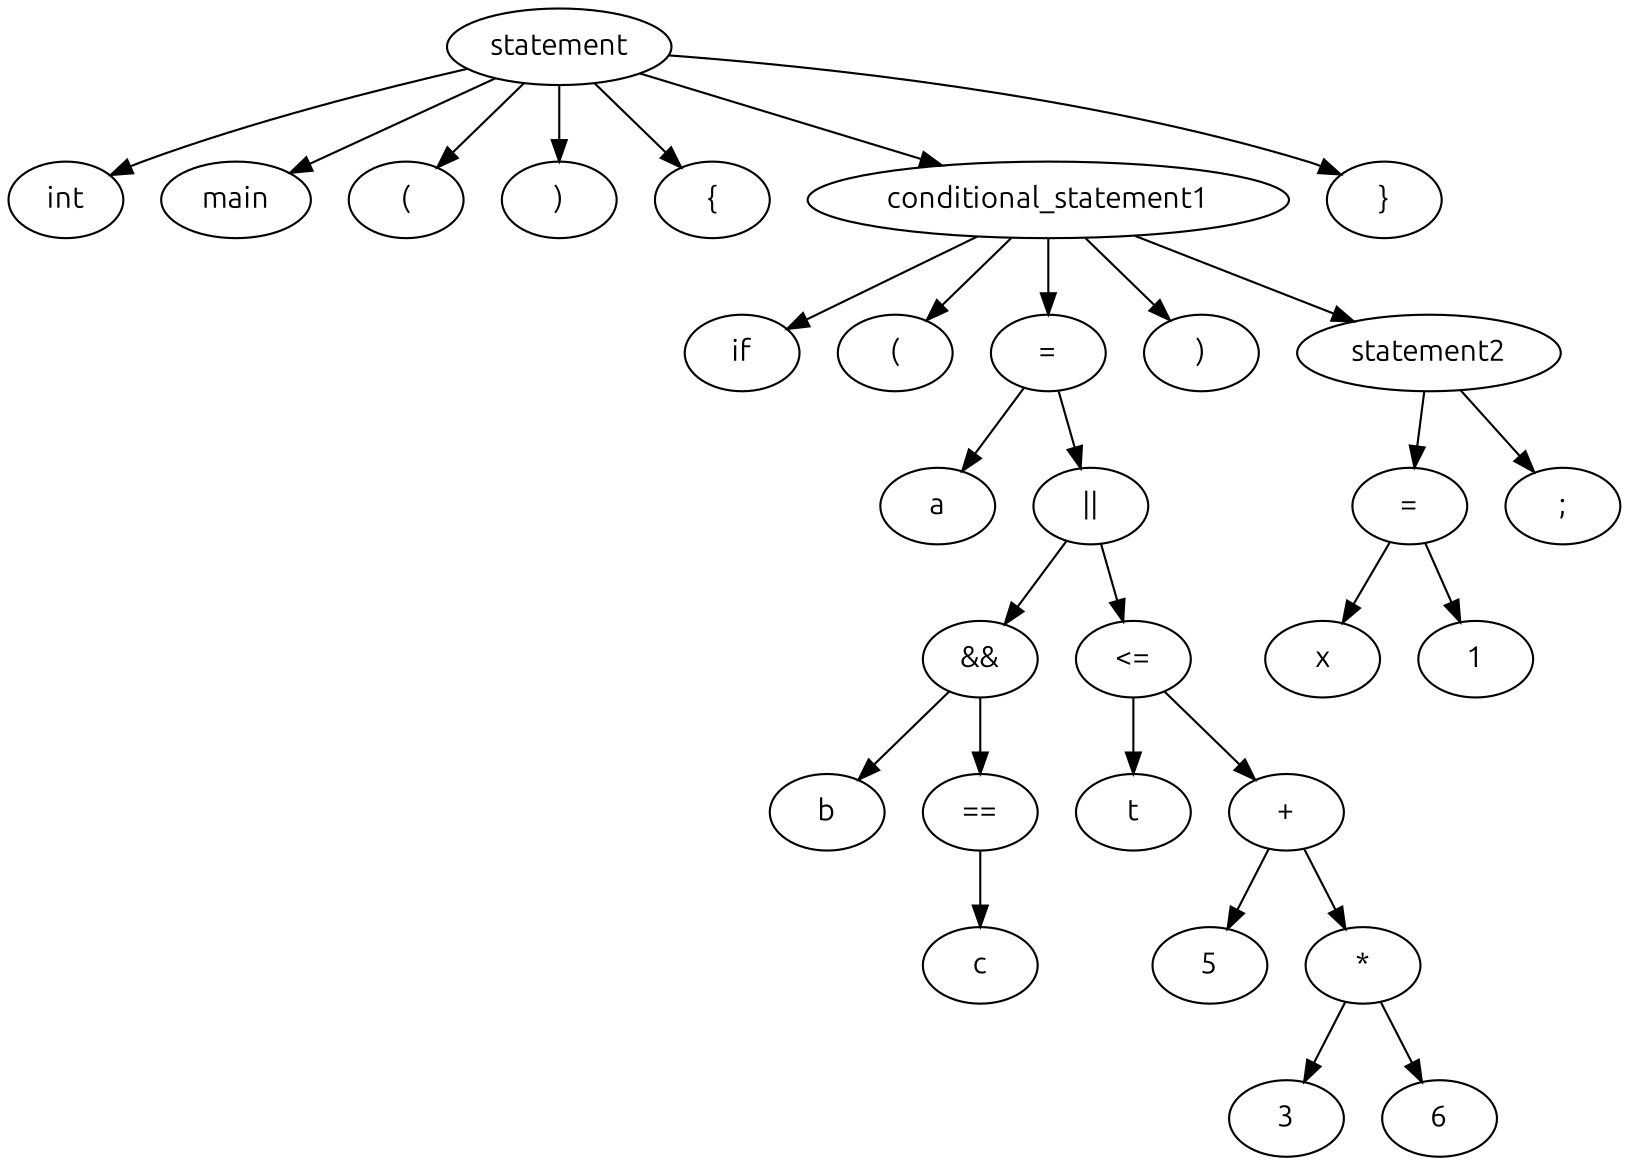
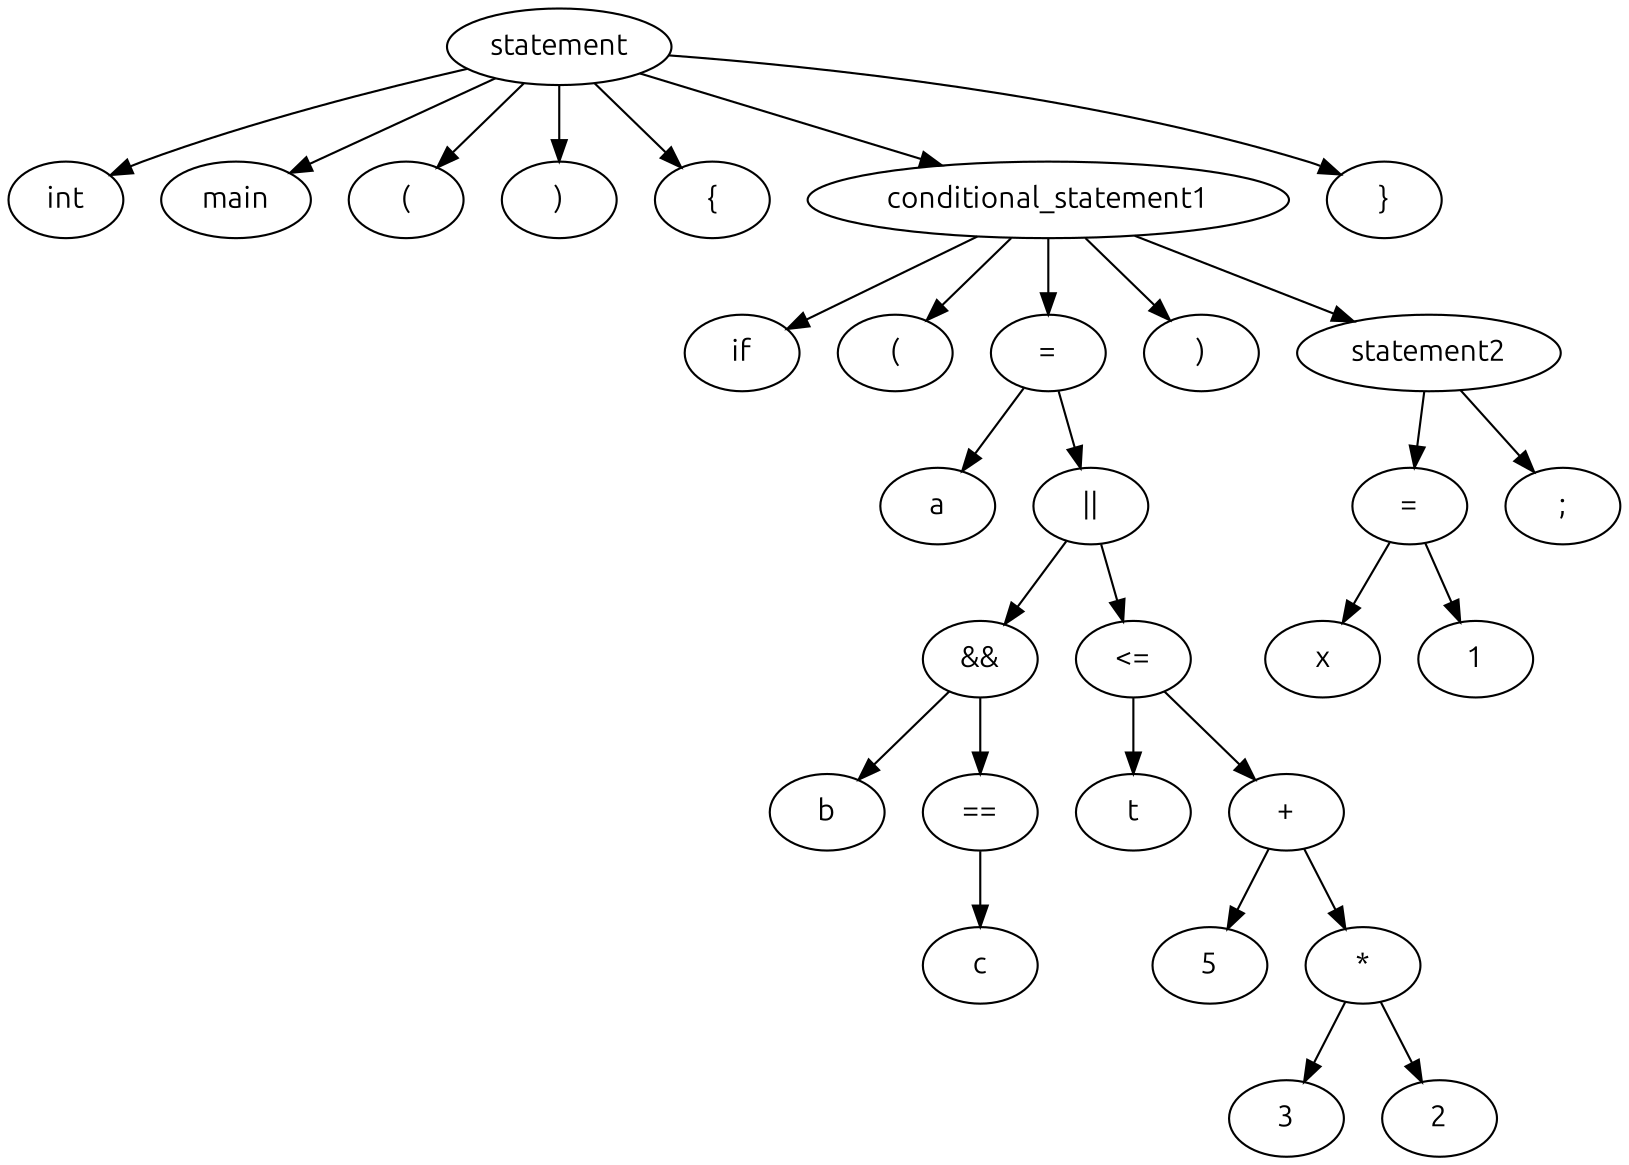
  strict digraph {
    fontname=Ubuntu
    node [fontname=Ubuntu]
    edge [fontname=Ubuntu]
    n1 [label=statement]
    n2 [label=" int "]
    n3 [label=" main "]
    n4 [label=" ( "]
    n5 [label=" ) "]
    n6 [label=" { "]
    n7 [label=" conditional_statement1 "]
    n8 [label=" } "]
    n9 [label=" if "]
    n10 [label=" ( "]
    n11 [label=" = "]
    n12 [label=" ) "]
    n13 [label=" statement2 "]
    n14 [label=" a "]
    n15 [label=" || "]
    n16 [label=" = "]
    n17 [label=" ; "]
    n18 [label=" && "]
    n19 [label=" <= "]
    n20 [label=" b "]
    n21 [label=" == "]
    n22 [label=" t "]
    n23 [label=" + "]
    n24 [label=" c "]
    n25 [label=" 5 "]
    n26 [label=" * "]
    n27 [label=" 3 "]
-   n28 [label=6]
+   n28 [label=" 2 "]
    n29 [label=" x "]
    n30 [label=" 1 "]
    n1 -> n2
    n1 -> n3
    n1 -> n4
    n1 -> n5
    n1 -> n6
    n1 -> n7
    n1 -> n8
    n7 -> n9
    n7 -> n10
    n7 -> n11
    n7 -> n12
    n7 -> n13
    n11 -> n14
    n11 -> n15
    n13 -> n16
    n13 -> n17
    n15 -> n18
    n15 -> n19
    n16 -> n29
    n16 -> n30
    n18 -> n20
    n18 -> n21
    n19 -> n22
    n19 -> n23
    n21 -> n24
    n23 -> n25
    n23 -> n26
    n26 -> n27
    n26 -> n28
  }
